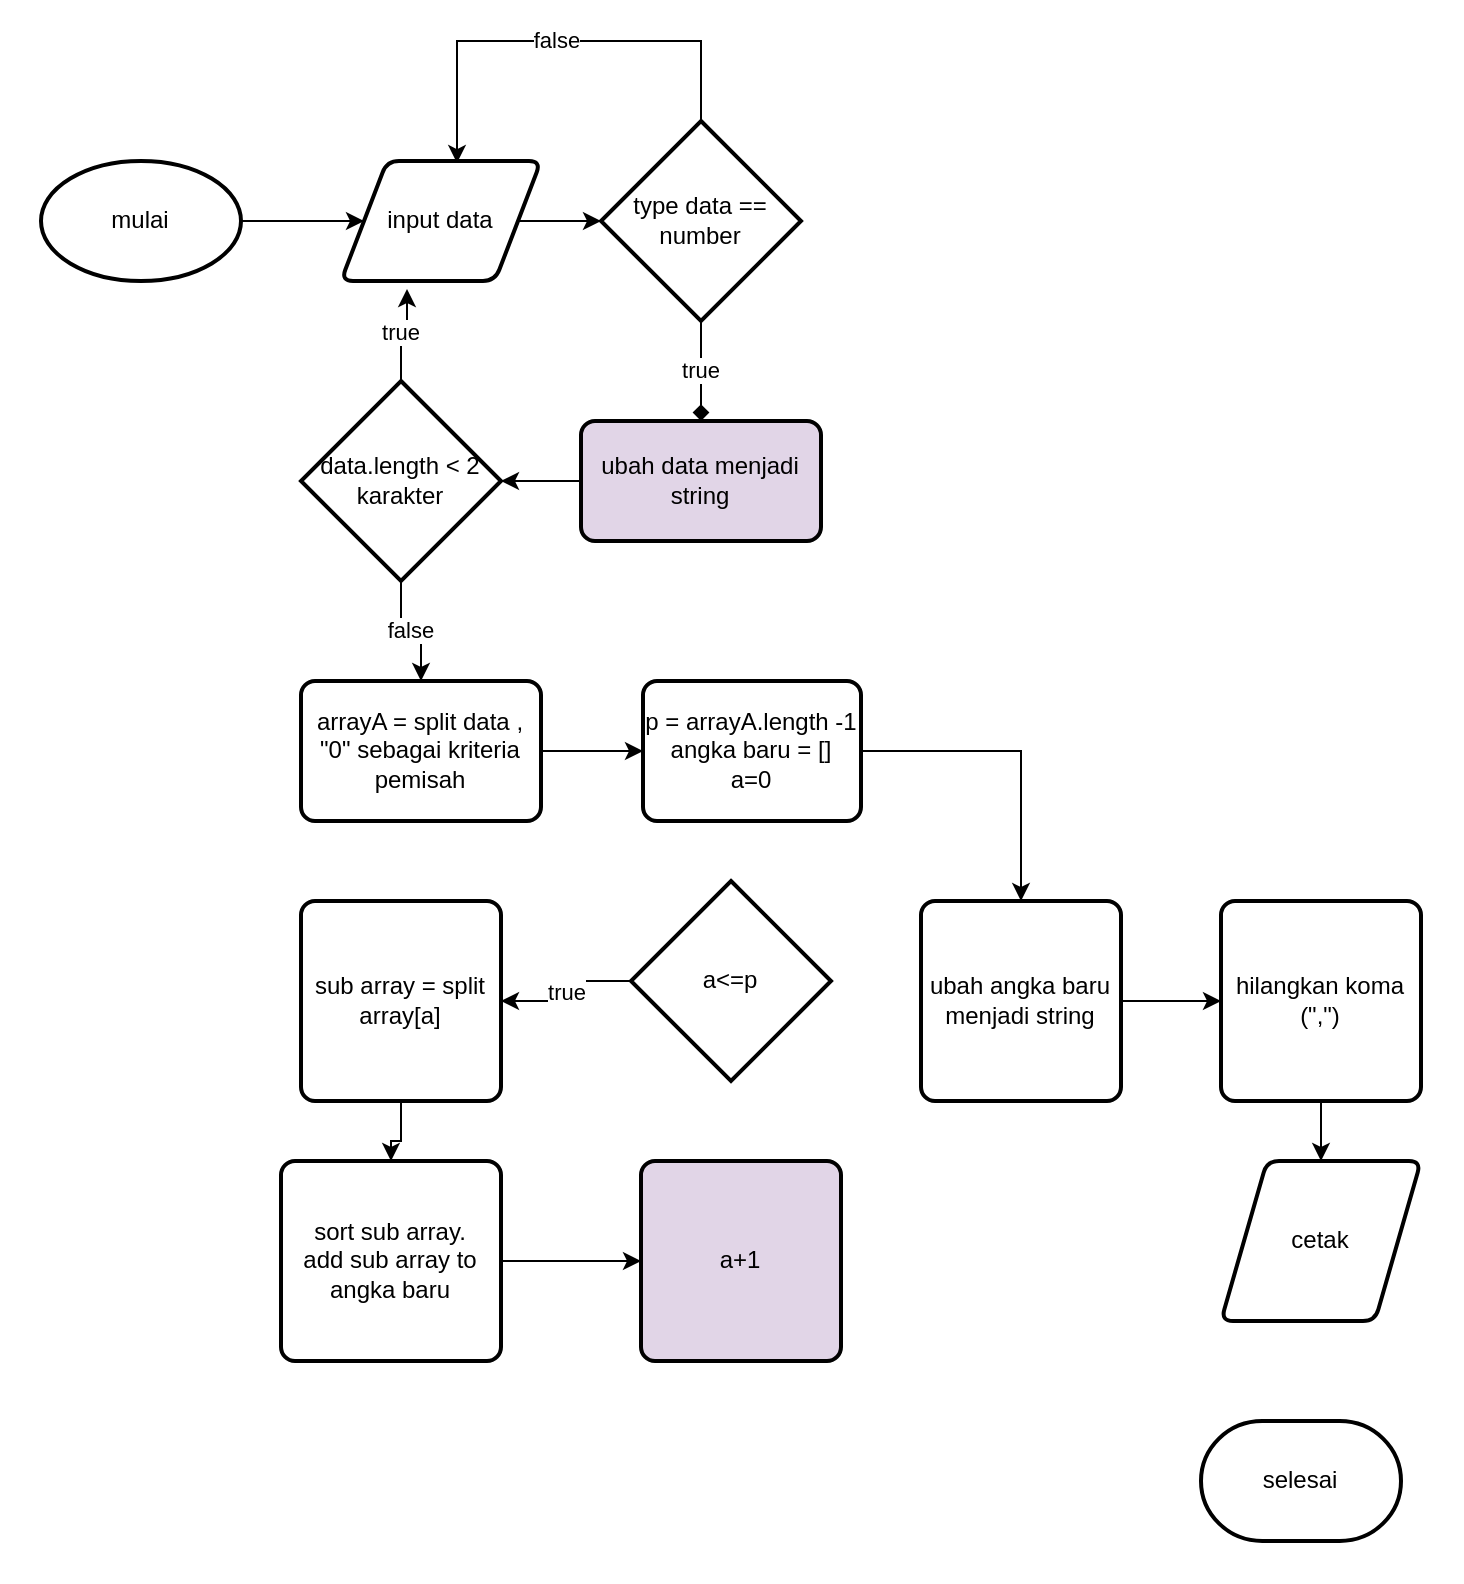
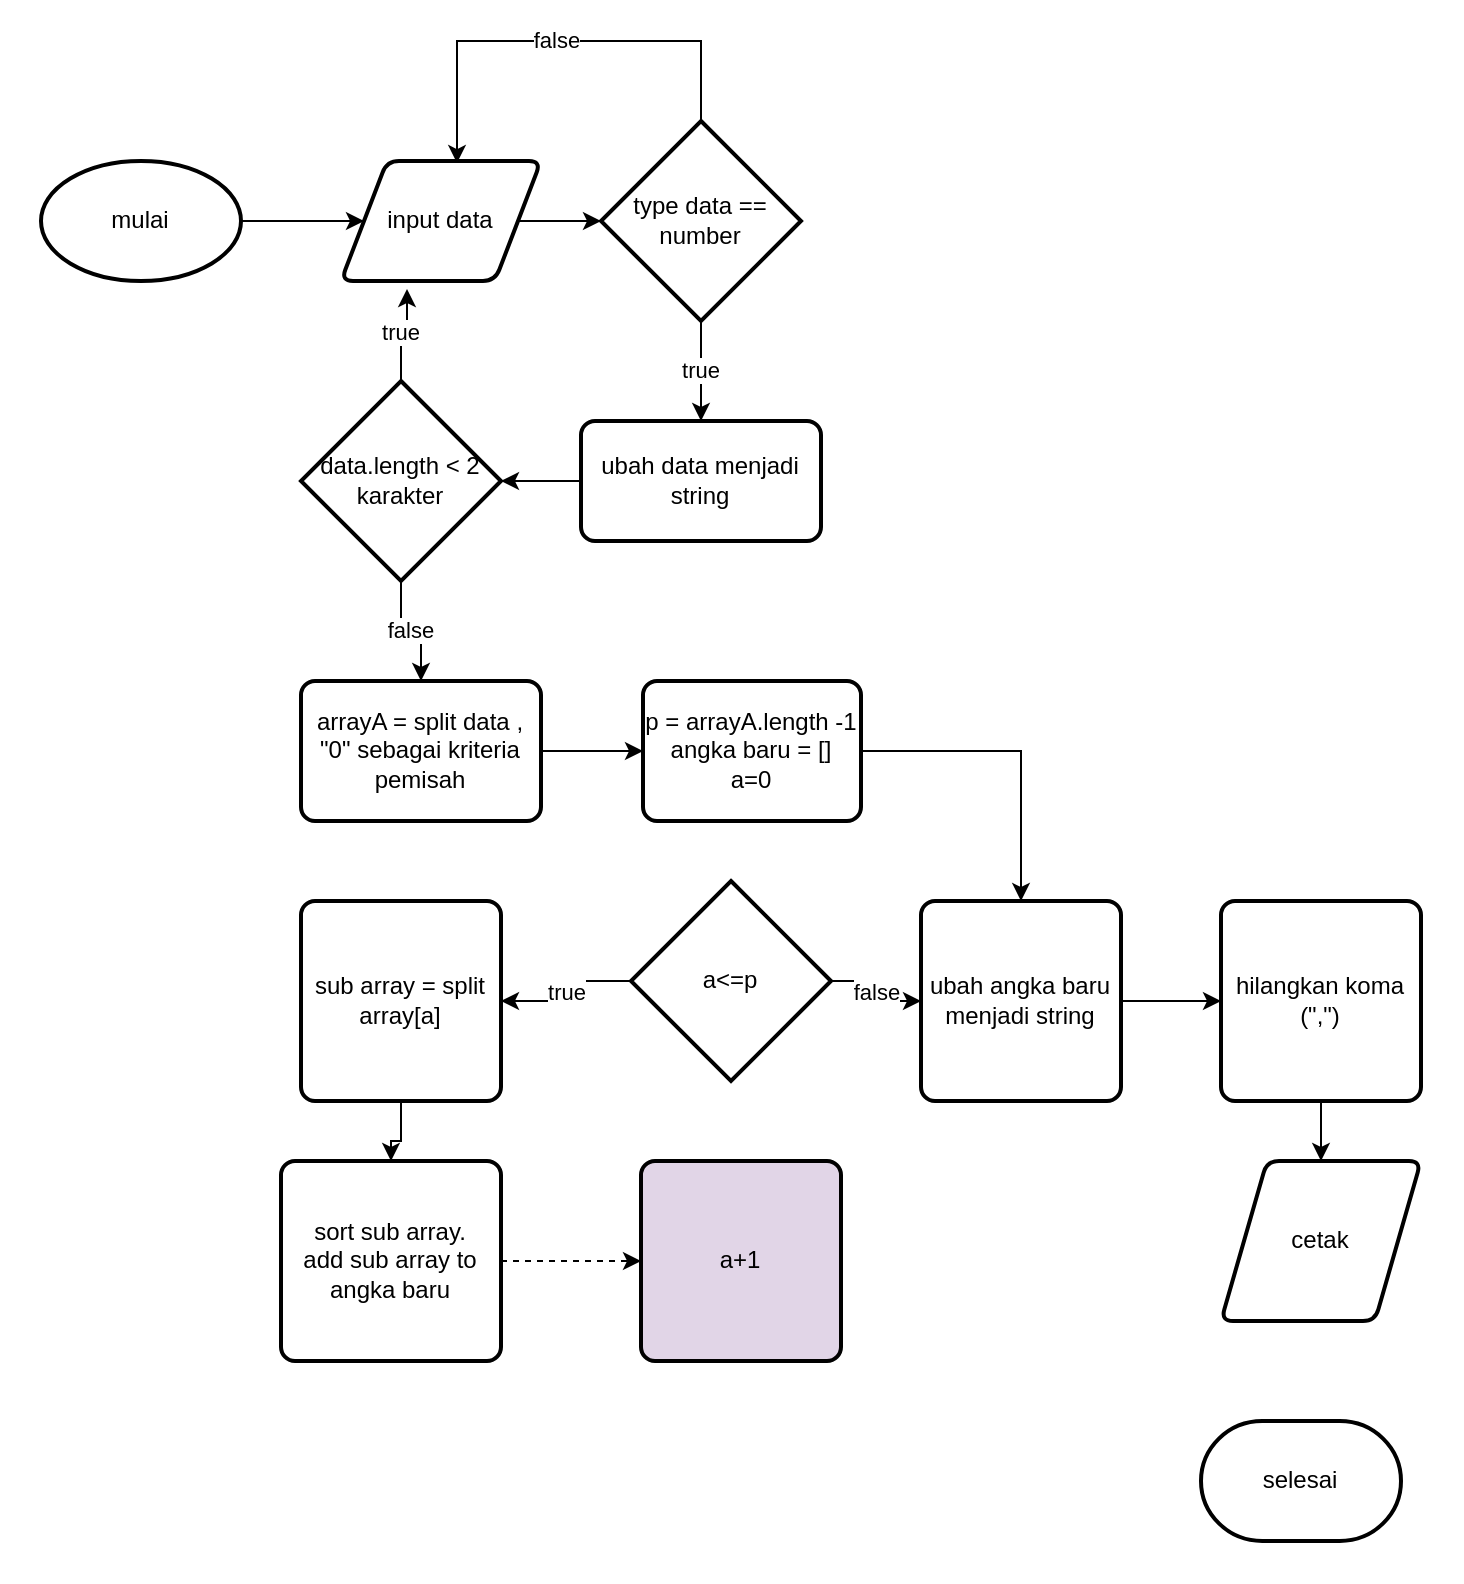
  <mxCell id="0" />
  <mxCell id="1" parent="0" />
  <mxCell id="2" style="edgeStyle=orthogonalEdgeStyle;rounded=0;orthogonalLoop=1;jettySize=auto;html=1;" edge="1" parent="1" source="3" target="5"><mxGeometry relative="1" as="geometry" /></mxCell>
  <mxCell id="3" value="mulai" style="strokeWidth=2;html=1;shape=mxgraph.flowchart.start_1;whiteSpace=wrap;" vertex="1" parent="1"><mxGeometry x="20" y="80" width="100" height="60" as="geometry" /></mxCell>
  <mxCell id="4" style="edgeStyle=orthogonalEdgeStyle;rounded=0;orthogonalLoop=1;jettySize=auto;html=1;" edge="1" parent="1" source="5" target="8"><mxGeometry relative="1" as="geometry" /></mxCell>
  <mxCell id="5" value="input data" style="shape=parallelogram;html=1;strokeWidth=2;perimeter=parallelogramPerimeter;whiteSpace=wrap;rounded=1;arcSize=12;size=0.23;" vertex="1" parent="1"><mxGeometry x="170" y="80" width="100" height="60" as="geometry" /></mxCell>
  <mxCell id="6" value="false" style="edgeStyle=orthogonalEdgeStyle;rounded=0;orthogonalLoop=1;jettySize=auto;html=1;entryX=0.58;entryY=0.017;entryDx=0;entryDy=0;entryPerimeter=0;" edge="1" parent="1" source="8" target="5"><mxGeometry relative="1" as="geometry"><Array as="points"><mxPoint x="350" y="20" /><mxPoint x="228" y="20" /></Array></mxGeometry></mxCell>
- <mxCell id="7" value="true" style="edgeStyle=orthogonalEdgeStyle;rounded=0;orthogonalLoop=1;jettySize=auto;html=1;endArrow=diamond;" edge="1" parent="1" source="8" target="15"><mxGeometry relative="1" as="geometry" /></mxCell>
+ <mxCell id="7" value="true" style="edgeStyle=orthogonalEdgeStyle;rounded=0;orthogonalLoop=1;jettySize=auto;html=1;" edge="1" parent="1" source="8" target="15"><mxGeometry relative="1" as="geometry" /></mxCell>
  <mxCell id="8" value="type data == number" style="strokeWidth=2;html=1;shape=mxgraph.flowchart.decision;whiteSpace=wrap;" vertex="1" parent="1"><mxGeometry x="300" y="60" width="100" height="100" as="geometry" /></mxCell>
  <mxCell id="9" value="true" style="edgeStyle=orthogonalEdgeStyle;rounded=0;orthogonalLoop=1;jettySize=auto;html=1;entryX=0.33;entryY=1.067;entryDx=0;entryDy=0;entryPerimeter=0;" edge="1" parent="1" source="11" target="5"><mxGeometry relative="1" as="geometry" /></mxCell>
  <mxCell id="10" value="false" style="edgeStyle=orthogonalEdgeStyle;rounded=0;orthogonalLoop=1;jettySize=auto;html=1;" edge="1" parent="1" source="11" target="13"><mxGeometry relative="1" as="geometry" /></mxCell>
  <mxCell id="11" value="data.length &amp;lt; 2 karakter" style="strokeWidth=2;html=1;shape=mxgraph.flowchart.decision;whiteSpace=wrap;" vertex="1" parent="1"><mxGeometry x="150" y="190" width="100" height="100" as="geometry" /></mxCell>
  <mxCell id="12" style="edgeStyle=orthogonalEdgeStyle;rounded=0;orthogonalLoop=1;jettySize=auto;html=1;" edge="1" parent="1" source="13" target="17"><mxGeometry relative="1" as="geometry" /></mxCell>
  <mxCell id="13" value="arrayA = split data , &quot;0&quot; sebagai kriteria pemisah" style="rounded=1;whiteSpace=wrap;html=1;absoluteArcSize=1;arcSize=14;strokeWidth=2;" vertex="1" parent="1"><mxGeometry x="150" y="340" width="120" height="70" as="geometry" /></mxCell>
  <mxCell id="14" style="edgeStyle=orthogonalEdgeStyle;rounded=0;orthogonalLoop=1;jettySize=auto;html=1;" edge="1" parent="1" source="15" target="11"><mxGeometry relative="1" as="geometry" /></mxCell>
- <mxCell id="15" value="ubah data menjadi string" style="rounded=1;whiteSpace=wrap;html=1;absoluteArcSize=1;arcSize=14;strokeWidth=2;fillColor=#e1d5e7;" vertex="1" parent="1"><mxGeometry x="290" y="210" width="120" height="60" as="geometry" /></mxCell>
+ <mxCell id="15" value="ubah data menjadi string" style="rounded=1;whiteSpace=wrap;html=1;absoluteArcSize=1;arcSize=14;strokeWidth=2;" vertex="1" parent="1"><mxGeometry x="290" y="210" width="120" height="60" as="geometry" /></mxCell>
  <mxCell id="16" style="edgeStyle=orthogonalEdgeStyle;rounded=0;orthogonalLoop=1;jettySize=auto;html=1;" edge="1" parent="1" source="17" target="27"><mxGeometry relative="1" as="geometry" /></mxCell>
  <mxCell id="17" value="p = arrayA.length -1&lt;br&gt;angka baru = []&lt;br&gt;a=0" style="rounded=1;whiteSpace=wrap;html=1;absoluteArcSize=1;arcSize=14;strokeWidth=2;" vertex="1" parent="1"><mxGeometry x="321" y="340" width="109" height="70" as="geometry" /></mxCell>
  <mxCell id="18" value="true" style="edgeStyle=orthogonalEdgeStyle;rounded=0;orthogonalLoop=1;jettySize=auto;html=1;" edge="1" parent="1" source="20" target="22"><mxGeometry relative="1" as="geometry" /></mxCell>
+ <mxCell id="19" value="false" style="edgeStyle=orthogonalEdgeStyle;rounded=0;orthogonalLoop=1;jettySize=auto;html=1;" edge="1" parent="1" source="20" target="27"><mxGeometry relative="1" as="geometry" /></mxCell>
  <mxCell id="20" value="a&amp;lt;=p" style="strokeWidth=2;html=1;shape=mxgraph.flowchart.decision;whiteSpace=wrap;" vertex="1" parent="1"><mxGeometry x="315" y="440" width="100" height="100" as="geometry" /></mxCell>
  <mxCell id="21" style="edgeStyle=orthogonalEdgeStyle;rounded=0;orthogonalLoop=1;jettySize=auto;html=1;" edge="1" parent="1" source="22" target="24"><mxGeometry relative="1" as="geometry" /></mxCell>
  <mxCell id="22" value="sub array = split array[a]&lt;br&gt;" style="rounded=1;whiteSpace=wrap;html=1;absoluteArcSize=1;arcSize=14;strokeWidth=2;" vertex="1" parent="1"><mxGeometry x="150" y="450" width="100" height="100" as="geometry" /></mxCell>
- <mxCell id="23" style="edgeStyle=orthogonalEdgeStyle;rounded=0;orthogonalLoop=1;jettySize=auto;html=1;" edge="1" parent="1" source="24" target="25"><mxGeometry relative="1" as="geometry" /></mxCell>
+ <mxCell id="23" style="edgeStyle=orthogonalEdgeStyle;rounded=0;orthogonalLoop=1;jettySize=auto;html=1;dashed=1;" edge="1" parent="1" source="24" target="25"><mxGeometry relative="1" as="geometry" /></mxCell>
  <mxCell id="24" value="sort sub array.&lt;br&gt;add sub array to angka baru" style="rounded=1;whiteSpace=wrap;html=1;absoluteArcSize=1;arcSize=14;strokeWidth=2;" vertex="1" parent="1"><mxGeometry x="140" width="110" height="100" as="geometry" y="580" /></mxCell>
  <mxCell id="25" value="a+1" style="rounded=1;whiteSpace=wrap;html=1;absoluteArcSize=1;arcSize=14;strokeWidth=2;fillColor=#e1d5e7;" vertex="1" parent="1"><mxGeometry x="320" width="100" height="100" as="geometry" y="580" /></mxCell>
  <mxCell id="26" style="edgeStyle=orthogonalEdgeStyle;rounded=0;orthogonalLoop=1;jettySize=auto;html=1;" edge="1" parent="1" source="27" target="29"><mxGeometry relative="1" as="geometry" /></mxCell>
  <mxCell id="27" value="ubah angka baru menjadi string" style="rounded=1;whiteSpace=wrap;html=1;absoluteArcSize=1;arcSize=14;strokeWidth=2;" vertex="1" parent="1"><mxGeometry x="460" y="450" width="100" height="100" as="geometry" /></mxCell>
  <mxCell id="28" style="edgeStyle=orthogonalEdgeStyle;rounded=0;orthogonalLoop=1;jettySize=auto;html=1;" edge="1" parent="1" source="29" target="30"><mxGeometry relative="1" as="geometry" /></mxCell>
  <mxCell id="29" value="hilangkan koma (&quot;,&quot;)" style="rounded=1;whiteSpace=wrap;html=1;absoluteArcSize=1;arcSize=14;strokeWidth=2;" vertex="1" parent="1"><mxGeometry x="610" y="450" width="100" height="100" as="geometry" /></mxCell>
  <mxCell id="30" value="cetak" style="shape=parallelogram;html=1;strokeWidth=2;perimeter=parallelogramPerimeter;whiteSpace=wrap;rounded=1;arcSize=12;size=0.23;" vertex="1" parent="1"><mxGeometry x="610" width="100" height="80" as="geometry" y="580" /></mxCell>
  <mxCell id="31" value="selesai" style="strokeWidth=2;html=1;shape=mxgraph.flowchart.terminator;whiteSpace=wrap;" vertex="1" parent="1"><mxGeometry x="600" y="710" width="100" height="60" as="geometry" /></mxCell>
